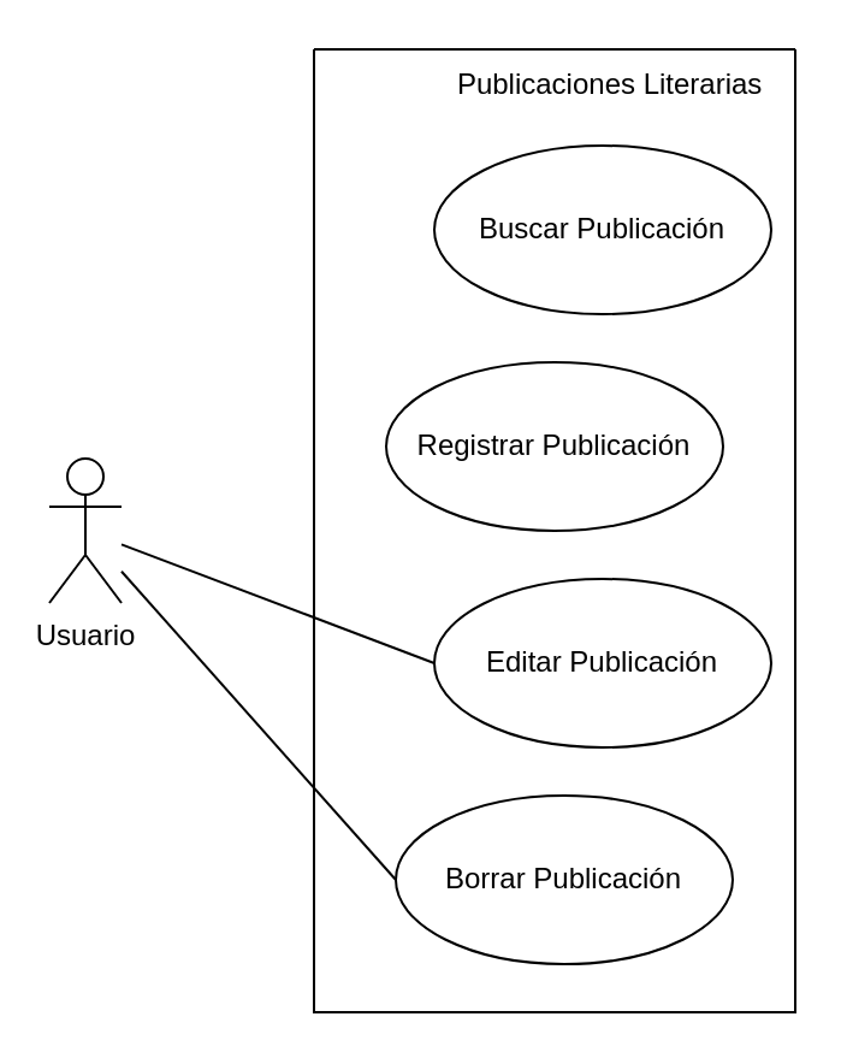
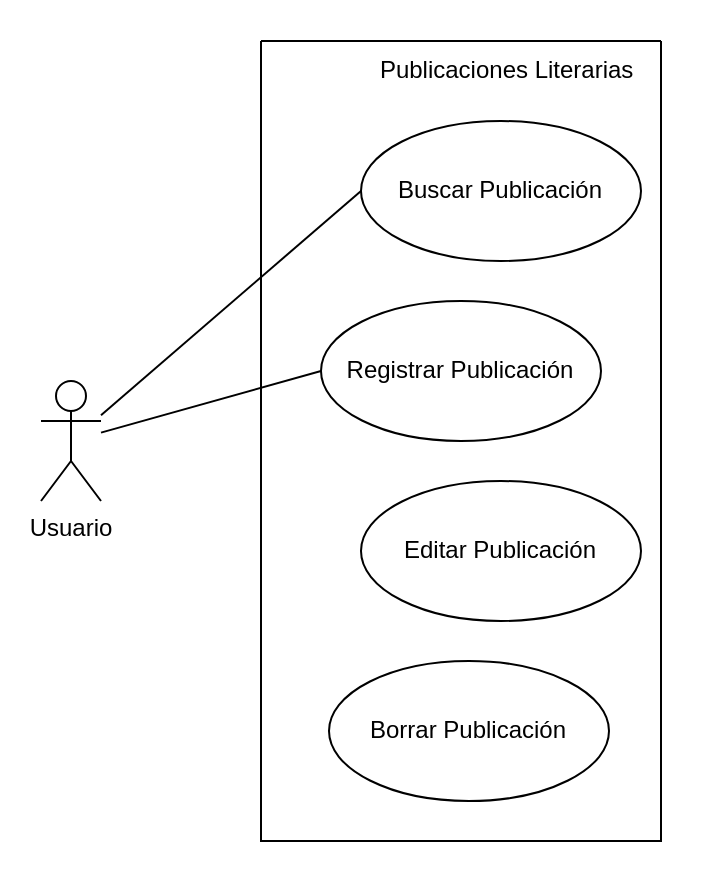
  <mxCell id="0" />
  <mxCell id="1" parent="0" />
  <mxCell id="2" value="Usuario&lt;br&gt;" style="shape=umlActor;verticalLabelPosition=bottom;verticalAlign=top;html=1;outlineConnect=0;" vertex="1" parent="1"><mxGeometry x="20" y="190" width="30" height="60" as="geometry" /></mxCell>
  <mxCell id="3" value="" style="swimlane;startSize=0;" vertex="1" parent="1"><mxGeometry x="130" y="20" width="200" height="400" as="geometry" /></mxCell>
  <mxCell id="4" value="Buscar Publicación" style="ellipse;whiteSpace=wrap;html=1;" vertex="1" parent="3"><mxGeometry x="50" y="40" width="140" height="70" as="geometry" /></mxCell>
  <mxCell id="5" value="Registrar Publicación" style="ellipse;whiteSpace=wrap;html=1;" vertex="1" parent="3"><mxGeometry x="30" y="130" width="140" height="70" as="geometry" /></mxCell>
  <mxCell id="6" value="Editar Publicación" style="ellipse;whiteSpace=wrap;html=1;" vertex="1" parent="3"><mxGeometry x="50" y="220" width="140" height="70" as="geometry" /></mxCell>
  <mxCell id="7" value="Borrar Publicación" style="ellipse;whiteSpace=wrap;html=1;" vertex="1" parent="3"><mxGeometry x="34" y="310" width="140" height="70" as="geometry" /></mxCell>
- <mxCell id="9" value="" style="endArrow=none;html=1;rounded=0;entryX=0;entryY=0.5;entryDx=0;entryDy=0;" edge="1" parent="1" source="2" target="7"><mxGeometry width="50" height="50" relative="1" as="geometry"><mxPoint x="60" y="213" as="sourcePoint" /><mxPoint x="170" y="85" as="targetPoint" /></mxGeometry></mxCell>
- <mxCell id="10" value="" style="endArrow=none;html=1;rounded=0;entryX=0;entryY=0.5;entryDx=0;entryDy=0;" edge="1" parent="1" source="2" target="6"><mxGeometry width="50" height="50" relative="1" as="geometry"><mxPoint x="70" y="223" as="sourcePoint" /><mxPoint x="180" y="95" as="targetPoint" /></mxGeometry></mxCell>
+ <mxCell id="8" value="" style="endArrow=none;html=1;rounded=0;entryX=0;entryY=0.5;entryDx=0;entryDy=0;" edge="1" parent="1" source="2" target="4"><mxGeometry width="50" height="50" relative="1" as="geometry"><mxPoint x="220" y="270" as="sourcePoint" /><mxPoint x="270" y="220" as="targetPoint" /></mxGeometry></mxCell>
+ <mxCell id="11" value="" style="endArrow=none;html=1;rounded=0;entryX=0;entryY=0.5;entryDx=0;entryDy=0;" edge="1" parent="1" source="2" target="5"><mxGeometry width="50" height="50" relative="1" as="geometry"><mxPoint x="80" y="260" as="sourcePoint" /><mxPoint x="190" y="105" as="targetPoint" /></mxGeometry></mxCell>
  <mxCell id="12" value="Publicaciones Literarias&amp;nbsp;" style="text;html=1;strokeColor=none;fillColor=none;align=center;verticalAlign=middle;whiteSpace=wrap;rounded=0;" vertex="1" parent="1"><mxGeometry x="180" y="20" width="150" height="30" as="geometry" /></mxCell>
